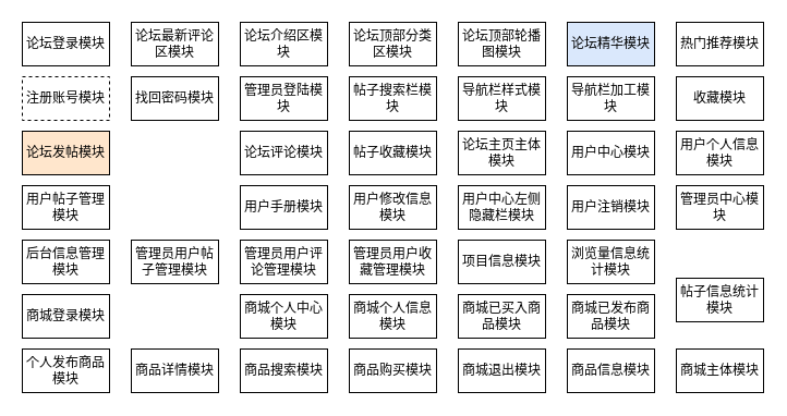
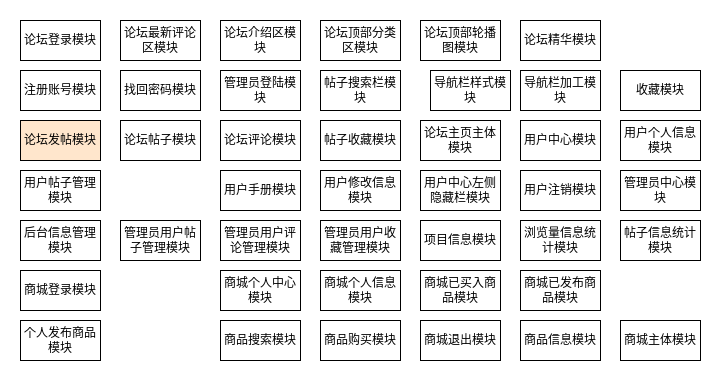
  <mxCell id="0" />
  <mxCell id="1" parent="0" />
  <mxCell id="2" value="论坛登录模块" style="rounded=0;whiteSpace=wrap;html=1;" vertex="1" parent="1"><mxGeometry x="20" y="20" width="80" height="40" as="geometry" /></mxCell>
- <mxCell id="3" value="论坛精华模块" style="rounded=0;whiteSpace=wrap;html=1;fillColor=#dae8fc;" vertex="1" parent="1"><mxGeometry x="520" y="20" width="80" height="40" as="geometry" /></mxCell>
+ <mxCell id="3" value="论坛精华模块" style="rounded=0;whiteSpace=wrap;html=1;" vertex="1" parent="1"><mxGeometry x="520" y="20" width="80" height="40" as="geometry" /></mxCell>
  <mxCell id="4" value="论坛顶部轮播图模块" style="rounded=0;whiteSpace=wrap;html=1;" vertex="1" parent="1"><mxGeometry x="420" y="20" width="80" height="40" as="geometry" /></mxCell>
  <mxCell id="5" value="论坛顶部分类区模块" style="rounded=0;whiteSpace=wrap;html=1;" vertex="1" parent="1"><mxGeometry x="320" y="20" width="80" height="40" as="geometry" /></mxCell>
  <mxCell id="6" value="论坛介绍区模块" style="rounded=0;whiteSpace=wrap;html=1;" vertex="1" parent="1"><mxGeometry x="220" y="20" width="80" height="40" as="geometry" /></mxCell>
  <mxCell id="7" value="论坛最新评论区模块" style="rounded=0;whiteSpace=wrap;html=1;" vertex="1" parent="1"><mxGeometry x="120" y="20" width="80" height="40" as="geometry" /></mxCell>
- <mxCell id="8" value="热门推荐模块" style="rounded=0;whiteSpace=wrap;html=1;" vertex="1" parent="1"><mxGeometry x="620" y="20" width="80" height="40" as="geometry" /></mxCell>
- <mxCell id="9" value="注册账号模块" style="rounded=0;whiteSpace=wrap;html=1;dashed=1;" vertex="1" parent="1"><mxGeometry x="20" y="70" width="80" height="40" as="geometry" /></mxCell>
+ <mxCell id="9" value="注册账号模块" style="rounded=0;whiteSpace=wrap;html=1;" vertex="1" parent="1"><mxGeometry x="20" y="70" width="80" height="40" as="geometry" /></mxCell>
  <mxCell id="10" value="找回密码模块" style="rounded=0;whiteSpace=wrap;html=1;" vertex="1" parent="1"><mxGeometry x="120" y="70" width="80" height="40" as="geometry" /></mxCell>
  <mxCell id="11" value="管理员登陆模块" style="rounded=0;whiteSpace=wrap;html=1;" vertex="1" parent="1"><mxGeometry x="220" y="70" width="80" height="40" as="geometry" /></mxCell>
- <mxCell id="12" value="导航栏样式模块" style="rounded=0;whiteSpace=wrap;html=1;" vertex="1" parent="1"><mxGeometry x="420" y="70" width="80" height="40" as="geometry" /></mxCell>
+ <mxCell id="12" value="导航栏样式模块" style="rounded=0;whiteSpace=wrap;html=1;" vertex="1" parent="1"><mxGeometry x="430" y="70" width="80" height="40" as="geometry" /></mxCell>
  <mxCell id="13" value="帖子搜索栏模块" style="rounded=0;whiteSpace=wrap;html=1;" vertex="1" parent="1"><mxGeometry x="320" y="70" width="80" height="40" as="geometry" /></mxCell>
  <mxCell id="14" value="管理员用户评论管理模块" style="rounded=0;whiteSpace=wrap;html=1;" vertex="1" parent="1"><mxGeometry x="220" y="220" width="80" height="40" as="geometry" /></mxCell>
  <mxCell id="15" value="用户个人信息模块" style="rounded=0;whiteSpace=wrap;html=1;" vertex="1" parent="1"><mxGeometry x="620" y="120" width="80" height="40" as="geometry" /></mxCell>
  <mxCell id="16" value="用户中心模块" style="rounded=0;whiteSpace=wrap;html=1;" vertex="1" parent="1"><mxGeometry x="520" y="120" width="80" height="40" as="geometry" /></mxCell>
  <mxCell id="17" value="论坛主页主体模块" style="rounded=0;whiteSpace=wrap;html=1;" vertex="1" parent="1"><mxGeometry x="420" y="120" width="80" height="40" as="geometry" /></mxCell>
  <mxCell id="18" value="帖子收藏模块" style="rounded=0;whiteSpace=wrap;html=1;" vertex="1" parent="1"><mxGeometry x="320" y="120" width="80" height="40" as="geometry" /></mxCell>
  <mxCell id="19" value="论坛评论模块" style="rounded=0;whiteSpace=wrap;html=1;" vertex="1" parent="1"><mxGeometry x="220" y="120" width="80" height="40" as="geometry" /></mxCell>
+ <mxCell id="20" value="论坛帖子模块" style="rounded=0;whiteSpace=wrap;html=1;" vertex="1" parent="1"><mxGeometry x="120" y="120" width="80" height="40" as="geometry" /></mxCell>
  <mxCell id="21" value="论坛发帖模块" style="rounded=0;whiteSpace=wrap;html=1;fillColor=#ffe6cc;" vertex="1" parent="1"><mxGeometry x="20" y="120" width="80" height="40" as="geometry" /></mxCell>
  <mxCell id="22" value="收藏模块" style="rounded=0;whiteSpace=wrap;html=1;" vertex="1" parent="1"><mxGeometry x="620" y="70" width="80" height="40" as="geometry" /></mxCell>
  <mxCell id="23" value="导航栏加工模块" style="rounded=0;whiteSpace=wrap;html=1;" vertex="1" parent="1"><mxGeometry x="520" y="70" width="80" height="40" as="geometry" /></mxCell>
  <mxCell id="24" value="管理员用户帖子管理模块" style="rounded=0;whiteSpace=wrap;html=1;" vertex="1" parent="1"><mxGeometry x="120" y="220" width="80" height="40" as="geometry" /></mxCell>
  <mxCell id="25" value="后台信息管理模块" style="rounded=0;whiteSpace=wrap;html=1;" vertex="1" parent="1"><mxGeometry x="20" y="220" width="80" height="40" as="geometry" /></mxCell>
  <mxCell id="26" value="用户帖子管理模块" style="rounded=0;whiteSpace=wrap;html=1;" vertex="1" parent="1"><mxGeometry x="20" y="170" width="80" height="40" as="geometry" /></mxCell>
  <mxCell id="27" value="管理员用户收藏管理模块" style="rounded=0;whiteSpace=wrap;html=1;" vertex="1" parent="1"><mxGeometry x="320" y="220" width="80" height="40" as="geometry" /></mxCell>
  <mxCell id="28" value="项目信息模块" style="rounded=0;whiteSpace=wrap;html=1;" vertex="1" parent="1"><mxGeometry x="420" y="220" width="80" height="40" as="geometry" /></mxCell>
  <mxCell id="29" value="浏览量信息统计模块" style="rounded=0;whiteSpace=wrap;html=1;" vertex="1" parent="1"><mxGeometry x="520" y="220" width="80" height="40" as="geometry" /></mxCell>
- <mxCell id="30" value="帖子信息统计模块" style="rounded=0;whiteSpace=wrap;html=1;" vertex="1" parent="1"><mxGeometry x="620" y="255" width="80" height="40" as="geometry" /></mxCell>
+ <mxCell id="30" value="帖子信息统计模块" style="rounded=0;whiteSpace=wrap;html=1;" vertex="1" parent="1"><mxGeometry x="620" y="220" width="80" height="40" as="geometry" /></mxCell>
  <mxCell id="31" value="管理员中心模块" style="rounded=0;whiteSpace=wrap;html=1;" vertex="1" parent="1"><mxGeometry x="620" y="170" width="80" height="40" as="geometry" /></mxCell>
  <mxCell id="32" value="用户注销模块" style="rounded=0;whiteSpace=wrap;html=1;" vertex="1" parent="1"><mxGeometry x="520" y="170" width="80" height="40" as="geometry" /></mxCell>
  <mxCell id="33" value="用户中心左侧隐藏栏模块" style="rounded=0;whiteSpace=wrap;html=1;" vertex="1" parent="1"><mxGeometry x="420" y="170" width="80" height="40" as="geometry" /></mxCell>
  <mxCell id="34" value="用户修改信息模块" style="rounded=0;whiteSpace=wrap;html=1;" vertex="1" parent="1"><mxGeometry x="320" y="170" width="80" height="40" as="geometry" /></mxCell>
  <mxCell id="35" value="用户手册模块" style="rounded=0;whiteSpace=wrap;html=1;" vertex="1" parent="1"><mxGeometry x="220" y="170" width="80" height="40" as="geometry" /></mxCell>
  <mxCell id="36" value="商城登录模块" style="rounded=0;whiteSpace=wrap;html=1;" vertex="1" parent="1"><mxGeometry x="20" y="270" width="80" height="40" as="geometry" /></mxCell>
  <mxCell id="37" value="商城主体模块" style="rounded=0;whiteSpace=wrap;html=1;" vertex="1" parent="1"><mxGeometry x="620" y="320" width="80" height="40" as="geometry" /></mxCell>
  <mxCell id="38" value="商品信息模块" style="rounded=0;whiteSpace=wrap;html=1;" vertex="1" parent="1"><mxGeometry x="520" y="320" width="80" height="40" as="geometry" /></mxCell>
  <mxCell id="39" value="商城退出模块" style="rounded=0;whiteSpace=wrap;html=1;" vertex="1" parent="1"><mxGeometry x="420" y="320" width="80" height="40" as="geometry" /></mxCell>
  <mxCell id="40" value="商品购买模块" style="rounded=0;whiteSpace=wrap;html=1;" vertex="1" parent="1"><mxGeometry x="320" y="320" width="80" height="40" as="geometry" /></mxCell>
  <mxCell id="41" value="商品搜索模块" style="rounded=0;whiteSpace=wrap;html=1;" vertex="1" parent="1"><mxGeometry x="220" y="320" width="80" height="40" as="geometry" /></mxCell>
- <mxCell id="42" value="商品详情模块" style="rounded=0;whiteSpace=wrap;html=1;" vertex="1" parent="1"><mxGeometry x="120" y="320" width="80" height="40" as="geometry" /></mxCell>
  <mxCell id="43" value="个人发布商品模块" style="rounded=0;whiteSpace=wrap;html=1;" vertex="1" parent="1"><mxGeometry x="20" y="320" width="80" height="40" as="geometry" /></mxCell>
  <mxCell id="44" value="商城已发布商品模块" style="rounded=0;whiteSpace=wrap;html=1;" vertex="1" parent="1"><mxGeometry x="520" y="270" width="80" height="40" as="geometry" /></mxCell>
  <mxCell id="45" value="商城已买入商品模块" style="rounded=0;whiteSpace=wrap;html=1;" vertex="1" parent="1"><mxGeometry x="420" y="270" width="80" height="40" as="geometry" /></mxCell>
  <mxCell id="46" value="商城个人信息模块" style="rounded=0;whiteSpace=wrap;html=1;" vertex="1" parent="1"><mxGeometry x="320" y="270" width="80" height="40" as="geometry" /></mxCell>
  <mxCell id="47" value="商城个人中心模块" style="rounded=0;whiteSpace=wrap;html=1;" vertex="1" parent="1"><mxGeometry x="220" y="270" width="80" height="40" as="geometry" /></mxCell>
